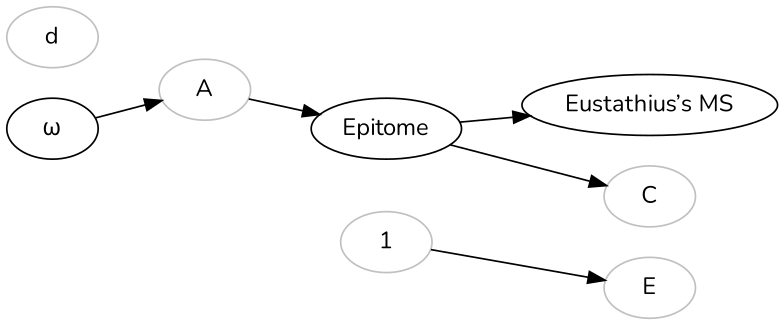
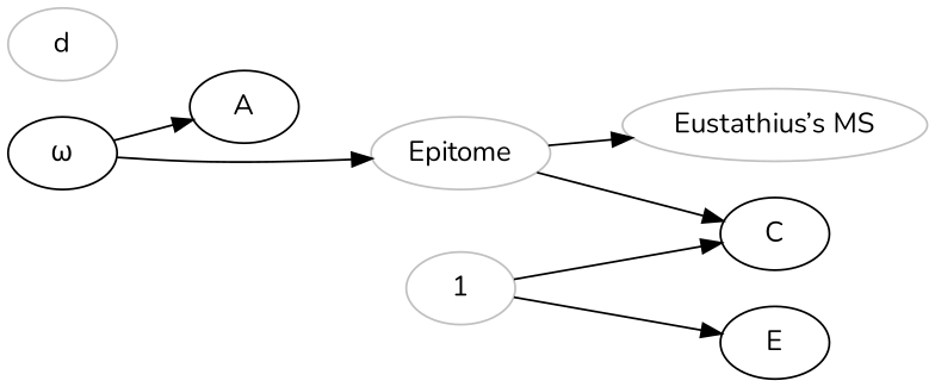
  digraph {
    fontname=Nunito
    rankdir=LR
    node [color=grey fontname=Nunito]
    edge [fontname=Nunito]
    n1 [color=black label="ω"]
-   A
-   n3 [color=black label=Epitome]
-   n4 [color=black label="Eustathius’s MS"]
-   C
+   A [color=""]
+   n3 [label=Epitome]
+   n4 [label="Eustathius’s MS"]
+   C [color=""]
    1
-   E
+   E [color=""]
    d
    n1 -> A
-   A -> n3
+   n1 -> n3
    n3 -> n4
    n3 -> C
+   1 -> C
    1 -> E
  }
